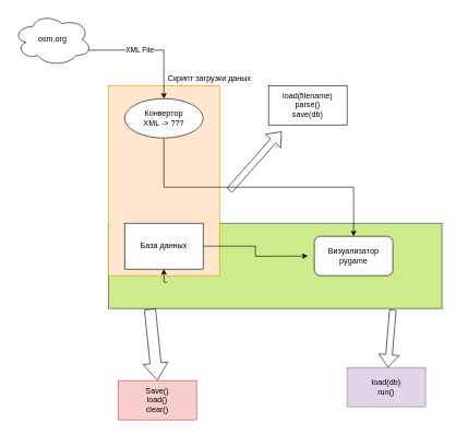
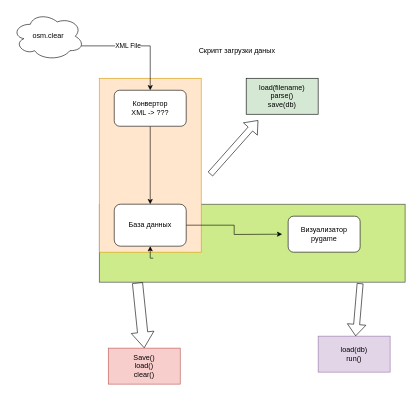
  <mxCell id="0" />
  <mxCell id="1" parent="0" />
  <mxCell id="2" value="" style="rounded=0;whiteSpace=wrap;html=1;fillColor=#cdeb8b;strokeColor=#36393d;" vertex="1" parent="1"><mxGeometry x="165" y="340" width="510" height="130" as="geometry" /></mxCell>
  <mxCell id="3" value="" style="rounded=0;whiteSpace=wrap;html=1;fillColor=#ffe6cc;strokeColor=#d79b00;" vertex="1" parent="1"><mxGeometry x="165" y="130" width="170" height="290" as="geometry" /></mxCell>
  <mxCell id="4" style="edgeStyle=orthogonalEdgeStyle;rounded=0;orthogonalLoop=1;jettySize=auto;html=1;exitX=0.5;exitY=1;exitDx=0;exitDy=0;entryX=0.5;entryY=1;entryDx=0;entryDy=0;" edge="1" parent="1" target="6"><mxGeometry relative="1" as="geometry"><mxPoint x="255" y="430" as="sourcePoint" /></mxGeometry></mxCell>
  <mxCell id="5" style="edgeStyle=orthogonalEdgeStyle;rounded=0;orthogonalLoop=1;jettySize=auto;html=1;" edge="1" parent="1" source="6"><mxGeometry relative="1" as="geometry"><mxPoint x="470" y="390" as="targetPoint" /></mxGeometry></mxCell>
- <mxCell id="6" value="База данных" style="whiteSpace=wrap;html=1;rounded=0;" vertex="1" parent="1"><mxGeometry x="190" y="340" width="120" height="70" as="geometry" /></mxCell>
+ <mxCell id="6" value="База данных" style="rounded=1;whiteSpace=wrap;html=1;" vertex="1" parent="1"><mxGeometry x="190" y="340" width="120" height="70" as="geometry" /></mxCell>
  <mxCell id="7" value="Визуализатор&lt;br&gt;pygame" style="rounded=1;whiteSpace=wrap;html=1;" vertex="1" parent="1"><mxGeometry x="480" y="360" width="120" height="60" as="geometry" /></mxCell>
  <mxCell id="8" style="edgeStyle=orthogonalEdgeStyle;rounded=0;orthogonalLoop=1;jettySize=auto;html=1;exitX=0.96;exitY=0.7;exitDx=0;exitDy=0;exitPerimeter=0;entryX=0.5;entryY=0;entryDx=0;entryDy=0;" edge="1" parent="1" source="10" target="12"><mxGeometry relative="1" as="geometry" /></mxCell>
  <mxCell id="9" value="XML File" style="edgeLabel;html=1;align=center;verticalAlign=middle;resizable=0;points=[];" vertex="1" connectable="0" parent="8"><mxGeometry x="-0.189" y="1" relative="1" as="geometry"><mxPoint as="offset" /></mxGeometry></mxCell>
- <mxCell id="10" value="osm.org" style="ellipse;shape=cloud;whiteSpace=wrap;html=1;" vertex="1" parent="1"><mxGeometry x="20" y="20" width="120" height="80" as="geometry" /></mxCell>
- <mxCell id="11" style="edgeStyle=orthogonalEdgeStyle;rounded=0;orthogonalLoop=1;jettySize=auto;html=1;exitX=0.5;exitY=1;exitDx=0;exitDy=0;" edge="1" parent="1" source="12" target="7"><mxGeometry relative="1" as="geometry" /></mxCell>
- <mxCell id="12" value="Конвертор&lt;br&gt;XML -&amp;gt; ???" style="ellipse;whiteSpace=wrap;html=1;" vertex="1" parent="1"><mxGeometry x="190" y="150" width="120" height="60" as="geometry" /></mxCell>
- <mxCell id="13" value="Скрипт загрузки даных" style="text;html=1;strokeColor=none;fillColor=none;align=center;verticalAlign=middle;whiteSpace=wrap;rounded=0;" vertex="1" parent="1"><mxGeometry x="230" y="110" width="180" height="20" as="geometry" /></mxCell>
- <mxCell id="14" value="load(filename)&lt;br&gt;parse()&lt;br&gt;save(db)" style="rounded=0;whiteSpace=wrap;html=1;" vertex="1" parent="1"><mxGeometry x="410" y="130" width="120" height="60" as="geometry" /></mxCell>
+ <mxCell id="10" value="osm.clear" style="ellipse;shape=cloud;whiteSpace=wrap;html=1;" vertex="1" parent="1"><mxGeometry x="20" y="20" width="120" height="80" as="geometry" /></mxCell>
+ <mxCell id="11" style="edgeStyle=orthogonalEdgeStyle;rounded=0;orthogonalLoop=1;jettySize=auto;html=1;exitX=0.5;exitY=1;exitDx=0;exitDy=0;entryX=0.5;entryY=0;entryDx=0;entryDy=0;" edge="1" parent="1" source="12" target="6"><mxGeometry relative="1" as="geometry" /></mxCell>
+ <mxCell id="12" value="Конвертор&lt;br&gt;XML -&amp;gt; ???" style="rounded=1;whiteSpace=wrap;html=1;" vertex="1" parent="1"><mxGeometry x="190" y="150" width="120" height="60" as="geometry" /></mxCell>
+ <mxCell id="13" value="Скрипт загрузки даных" style="text;html=1;strokeColor=none;fillColor=none;align=center;verticalAlign=middle;whiteSpace=wrap;rounded=0;" vertex="1" parent="1"><mxGeometry x="305" y="75" width="180" height="20" as="geometry" /></mxCell>
+ <mxCell id="14" value="load(filename)&lt;br&gt;parse()&lt;br&gt;save(db)" style="rounded=0;whiteSpace=wrap;html=1;fillColor=#d5e8d4;" vertex="1" parent="1"><mxGeometry x="410" y="130" width="120" height="60" as="geometry" /></mxCell>
  <mxCell id="15" value="" style="shape=flexArrow;endArrow=classic;html=1;" edge="1" parent="1"><mxGeometry width="50" height="50" relative="1" as="geometry"><mxPoint x="350" y="290" as="sourcePoint" /><mxPoint x="430" y="200" as="targetPoint" /></mxGeometry></mxCell>
  <mxCell id="16" value="" style="shape=flexArrow;endArrow=classic;html=1;width=17;endSize=8.33;entryX=0.5;entryY=0;entryDx=0;entryDy=0;exitX=0.125;exitY=1.008;exitDx=0;exitDy=0;exitPerimeter=0;" edge="1" parent="1" source="2" target="17"><mxGeometry width="50" height="50" relative="1" as="geometry"><mxPoint x="230" y="490" as="sourcePoint" /><mxPoint x="240" y="550" as="targetPoint" /></mxGeometry></mxCell>
  <mxCell id="17" value="Save()&lt;br&gt;load()&lt;br&gt;clear()" style="rounded=0;whiteSpace=wrap;html=1;fillColor=#f8cecc;strokeColor=#b85450;" vertex="1" parent="1"><mxGeometry x="180" y="580" width="120" height="60" as="geometry" /></mxCell>
  <mxCell id="18" value="load(db)&lt;br&gt;run()" style="rounded=0;whiteSpace=wrap;html=1;fillColor=#e1d5e7;strokeColor=#9673a6;" vertex="1" parent="1"><mxGeometry x="530" y="560" width="120" height="60" as="geometry" /></mxCell>
  <mxCell id="19" value="" style="shape=flexArrow;endArrow=classic;html=1;exitX=0.853;exitY=1.015;exitDx=0;exitDy=0;exitPerimeter=0;" edge="1" parent="1" source="2" target="18"><mxGeometry width="50" height="50" relative="1" as="geometry"><mxPoint x="600" y="480" as="sourcePoint" /><mxPoint x="680" y="370" as="targetPoint" /></mxGeometry></mxCell>
